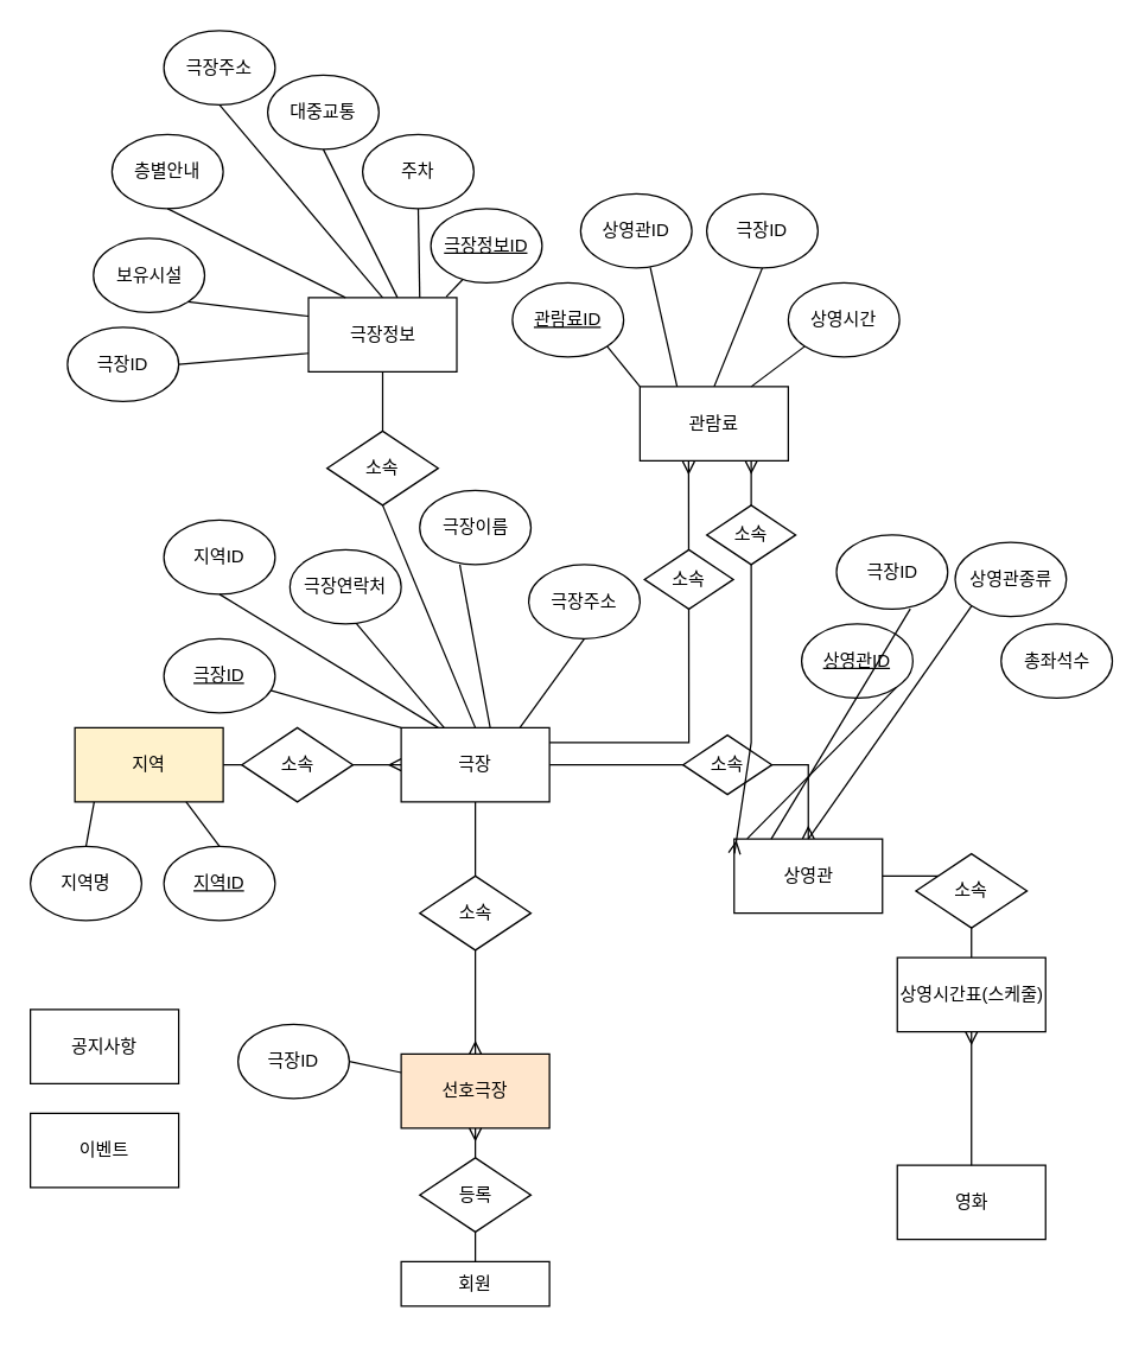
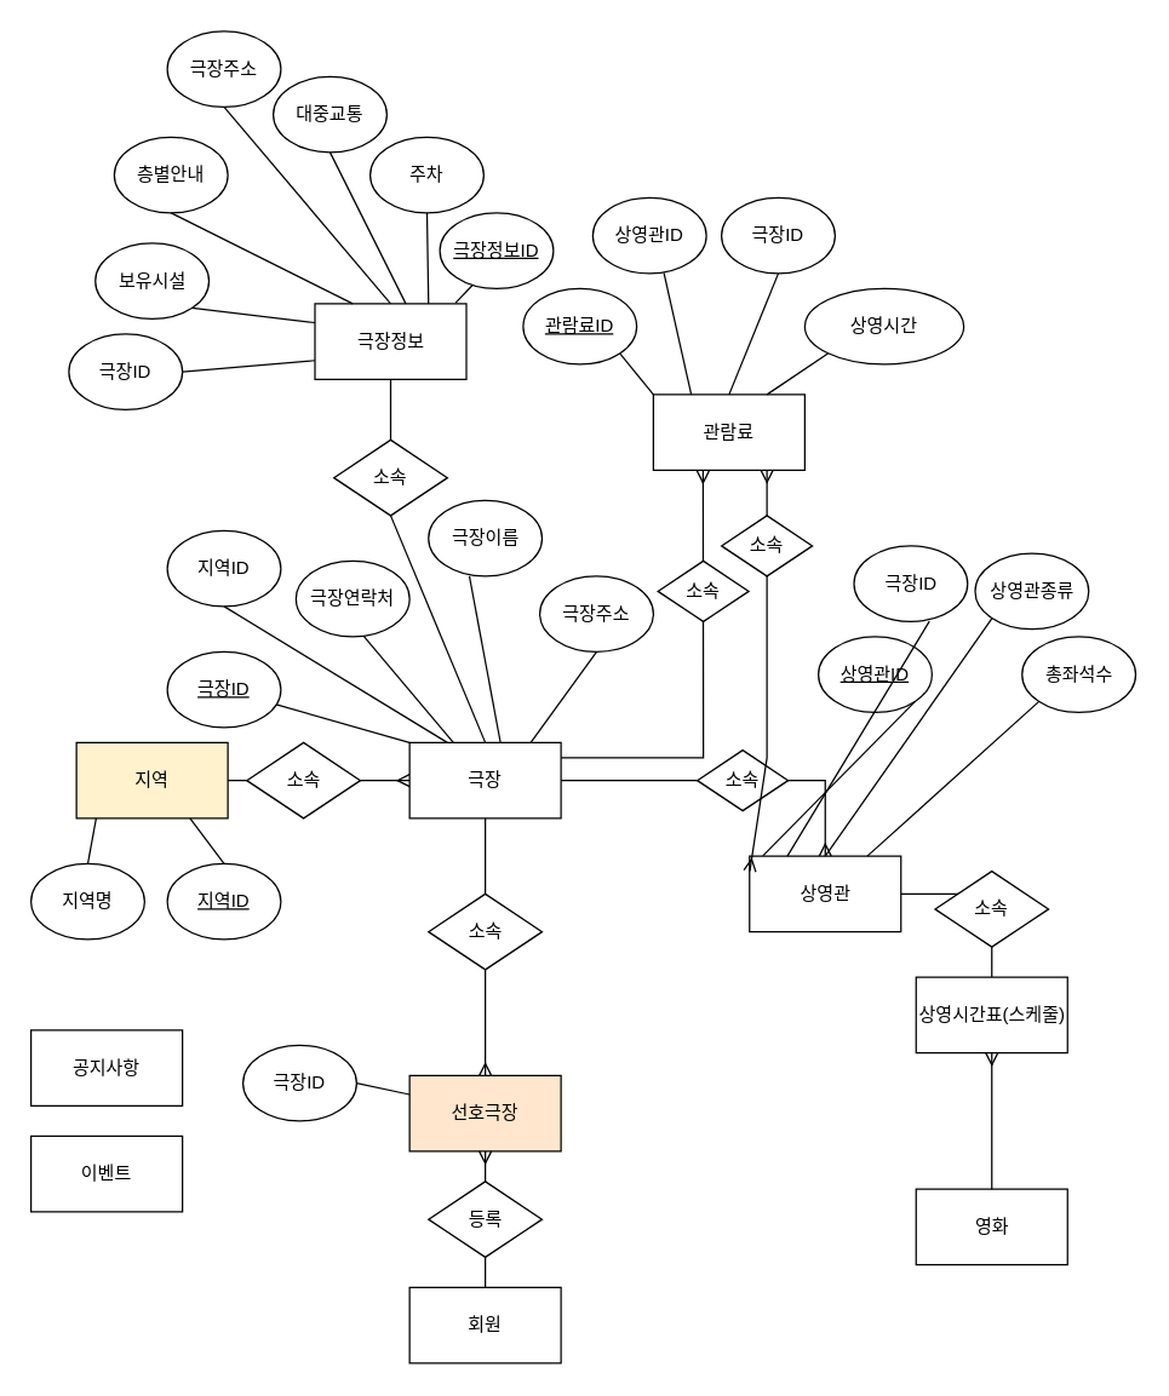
  <mxCell id="0" />
  <mxCell id="1" parent="0" />
  <mxCell id="2" value="" style="edgeStyle=orthogonalEdgeStyle;rounded=0;orthogonalLoop=1;jettySize=auto;html=1;endArrow=ERmany;endFill=0;" edge="1" parent="1" source="5" target="14"><mxGeometry relative="1" as="geometry" /></mxCell>
  <mxCell id="3" value="" style="edgeStyle=orthogonalEdgeStyle;rounded=0;orthogonalLoop=1;jettySize=auto;html=1;endArrow=ERmany;endFill=0;" edge="1" parent="1" source="5" target="10"><mxGeometry relative="1" as="geometry" /></mxCell>
  <mxCell id="4" value="" style="edgeStyle=orthogonalEdgeStyle;rounded=0;orthogonalLoop=1;jettySize=auto;html=1;entryX=1;entryY=0.5;entryDx=0;entryDy=0;endArrow=none;endFill=0;startArrow=ERmany;startFill=0;" edge="1" parent="1" source="5" target="8"><mxGeometry relative="1" as="geometry" /></mxCell>
  <mxCell id="5" value="극장" style="rounded=0;whiteSpace=wrap;html=1;" vertex="1" parent="1"><mxGeometry x="270" y="490" width="100" height="50" as="geometry" /></mxCell>
  <mxCell id="6" value="영화" style="rounded=0;whiteSpace=wrap;html=1;" vertex="1" parent="1"><mxGeometry x="604.5" y="785" width="100" height="50" as="geometry" /></mxCell>
- <mxCell id="7" value="회원" style="rounded=0;whiteSpace=wrap;html=1;" vertex="1" parent="1"><mxGeometry x="270" y="850" width="100" height="30" as="geometry" /></mxCell>
+ <mxCell id="7" value="회원" style="rounded=0;whiteSpace=wrap;html=1;" vertex="1" parent="1"><mxGeometry x="270" y="850" width="100" height="50" as="geometry" /></mxCell>
  <mxCell id="8" value="지역" style="rounded=0;whiteSpace=wrap;html=1;fillColor=#fff2cc;" vertex="1" parent="1"><mxGeometry x="50" y="490" width="100" height="50" as="geometry" /></mxCell>
  <mxCell id="9" value="" style="edgeStyle=orthogonalEdgeStyle;rounded=0;orthogonalLoop=1;jettySize=auto;html=1;endArrow=none;endFill=0;" edge="1" parent="1" source="10" target="16"><mxGeometry relative="1" as="geometry" /></mxCell>
  <mxCell id="10" value="상영관" style="rounded=0;whiteSpace=wrap;html=1;" vertex="1" parent="1"><mxGeometry x="494.5" y="565" width="100" height="50" as="geometry" /></mxCell>
  <mxCell id="11" value="이벤트" style="rounded=0;whiteSpace=wrap;html=1;" vertex="1" parent="1"><mxGeometry x="20" y="750" width="100" height="50" as="geometry" /></mxCell>
  <mxCell id="12" value="공지사항" style="rounded=0;whiteSpace=wrap;html=1;" vertex="1" parent="1"><mxGeometry x="20" y="680" width="100" height="50" as="geometry" /></mxCell>
  <mxCell id="13" value="" style="edgeStyle=orthogonalEdgeStyle;rounded=0;orthogonalLoop=1;jettySize=auto;html=1;endArrow=none;endFill=0;startArrow=none;startFill=0;" edge="1" parent="1" source="18" target="7"><mxGeometry relative="1" as="geometry" /></mxCell>
  <mxCell id="14" value="선호극장" style="rounded=0;whiteSpace=wrap;html=1;fillColor=#ffe6cc;" vertex="1" parent="1"><mxGeometry x="270" y="710" width="100" height="50" as="geometry" /></mxCell>
  <mxCell id="15" value="" style="edgeStyle=orthogonalEdgeStyle;rounded=0;orthogonalLoop=1;jettySize=auto;html=1;endArrow=none;endFill=0;startArrow=ERmany;startFill=0;" edge="1" parent="1" source="16" target="6"><mxGeometry relative="1" as="geometry" /></mxCell>
  <mxCell id="16" value="상영시간표(스케줄)" style="rounded=0;whiteSpace=wrap;html=1;" vertex="1" parent="1"><mxGeometry x="604.5" y="645" width="100" height="50" as="geometry" /></mxCell>
  <mxCell id="17" value="" style="edgeStyle=orthogonalEdgeStyle;rounded=0;orthogonalLoop=1;jettySize=auto;html=1;endArrow=none;endFill=0;startArrow=ERmany;startFill=0;" edge="1" parent="1" source="14" target="18"><mxGeometry relative="1" as="geometry"><mxPoint x="320" y="760" as="sourcePoint" /><mxPoint x="320" y="850" as="targetPoint" /></mxGeometry></mxCell>
  <mxCell id="18" value="등록" style="rhombus;whiteSpace=wrap;html=1;" vertex="1" parent="1"><mxGeometry x="282.5" y="780" width="75" height="50" as="geometry" /></mxCell>
  <mxCell id="19" value="소속" style="rhombus;whiteSpace=wrap;html=1;" vertex="1" parent="1"><mxGeometry x="282.5" y="590" width="75" height="50" as="geometry" /></mxCell>
  <mxCell id="20" value="&lt;u&gt;지역ID&lt;/u&gt;" style="ellipse;whiteSpace=wrap;html=1;" vertex="1" parent="1"><mxGeometry x="110" y="570" width="75" height="50" as="geometry" /></mxCell>
  <mxCell id="21" value="지역명" style="ellipse;whiteSpace=wrap;html=1;" vertex="1" parent="1"><mxGeometry x="20" y="570" width="75" height="50" as="geometry" /></mxCell>
  <mxCell id="22" value="" style="endArrow=none;html=1;rounded=0;exitX=0.5;exitY=0;exitDx=0;exitDy=0;" edge="1" parent="1" source="21"><mxGeometry width="50" height="50" relative="1" as="geometry"><mxPoint x="290" y="590" as="sourcePoint" /><mxPoint x="63" y="540" as="targetPoint" /></mxGeometry></mxCell>
  <mxCell id="23" value="" style="endArrow=none;html=1;rounded=0;exitX=0.75;exitY=1;exitDx=0;exitDy=0;entryX=0.5;entryY=0;entryDx=0;entryDy=0;" edge="1" parent="1" source="8" target="20"><mxGeometry width="50" height="50" relative="1" as="geometry"><mxPoint x="290" y="590" as="sourcePoint" /><mxPoint x="340" y="540" as="targetPoint" /></mxGeometry></mxCell>
  <mxCell id="24" value="&lt;u&gt;극장ID&lt;/u&gt;" style="ellipse;whiteSpace=wrap;html=1;" vertex="1" parent="1"><mxGeometry x="110" y="430" width="75" height="50" as="geometry" /></mxCell>
  <mxCell id="25" value="지역ID" style="ellipse;whiteSpace=wrap;html=1;" vertex="1" parent="1"><mxGeometry x="110" y="350" width="75" height="50" as="geometry" /></mxCell>
  <mxCell id="26" value="극장이름" style="ellipse;whiteSpace=wrap;html=1;" vertex="1" parent="1"><mxGeometry x="282.5" y="330" width="75" height="50" as="geometry" /></mxCell>
  <mxCell id="27" value="극장연락처" style="ellipse;whiteSpace=wrap;html=1;" vertex="1" parent="1"><mxGeometry x="195" y="370" width="75" height="50" as="geometry" /></mxCell>
  <mxCell id="28" value="극장주소" style="ellipse;whiteSpace=wrap;html=1;" vertex="1" parent="1"><mxGeometry x="356" y="380" width="75" height="50" as="geometry" /></mxCell>
  <mxCell id="29" value="" style="endArrow=none;html=1;rounded=0;exitX=0.25;exitY=0;exitDx=0;exitDy=0;entryX=0.5;entryY=1;entryDx=0;entryDy=0;" edge="1" parent="1" source="5" target="25"><mxGeometry width="50" height="50" relative="1" as="geometry"><mxPoint x="270" y="570" as="sourcePoint" /><mxPoint x="250" y="390" as="targetPoint" /></mxGeometry></mxCell>
  <mxCell id="30" value="" style="endArrow=none;html=1;rounded=0;exitX=0;exitY=0;exitDx=0;exitDy=0;" edge="1" parent="1" source="5" target="24"><mxGeometry width="50" height="50" relative="1" as="geometry"><mxPoint x="270" y="570" as="sourcePoint" /><mxPoint x="320" y="520" as="targetPoint" /></mxGeometry></mxCell>
  <mxCell id="31" value="" style="endArrow=none;html=1;rounded=0;entryX=0.6;entryY=1;entryDx=0;entryDy=0;entryPerimeter=0;" edge="1" parent="1" source="5" target="27"><mxGeometry width="50" height="50" relative="1" as="geometry"><mxPoint x="270" y="570" as="sourcePoint" /><mxPoint x="320" y="520" as="targetPoint" /></mxGeometry></mxCell>
  <mxCell id="32" value="" style="endArrow=none;html=1;rounded=0;entryX=0.36;entryY=1;entryDx=0;entryDy=0;entryPerimeter=0;exitX=0.6;exitY=0;exitDx=0;exitDy=0;exitPerimeter=0;" edge="1" parent="1" source="5" target="26"><mxGeometry width="50" height="50" relative="1" as="geometry"><mxPoint x="270" y="570" as="sourcePoint" /><mxPoint x="320" y="520" as="targetPoint" /></mxGeometry></mxCell>
  <mxCell id="33" value="" style="endArrow=none;html=1;rounded=0;entryX=0.5;entryY=1;entryDx=0;entryDy=0;exitX=0.8;exitY=0;exitDx=0;exitDy=0;exitPerimeter=0;" edge="1" parent="1" source="5" target="28"><mxGeometry width="50" height="50" relative="1" as="geometry"><mxPoint x="270" y="570" as="sourcePoint" /><mxPoint x="320" y="520" as="targetPoint" /></mxGeometry></mxCell>
  <mxCell id="34" value="&lt;u&gt;상영관ID&lt;/u&gt;" style="ellipse;whiteSpace=wrap;html=1;" vertex="1" parent="1"><mxGeometry x="540" y="420" width="75" height="50" as="geometry" /></mxCell>
  <mxCell id="35" value="극장ID" style="ellipse;whiteSpace=wrap;html=1;" vertex="1" parent="1"><mxGeometry x="563.5" y="360" width="75" height="50" as="geometry" /></mxCell>
  <mxCell id="36" value="상영관종류" style="ellipse;whiteSpace=wrap;html=1;" vertex="1" parent="1"><mxGeometry x="643.5" y="365" width="75" height="50" as="geometry" /></mxCell>
  <mxCell id="37" value="총좌석수" style="ellipse;whiteSpace=wrap;html=1;" vertex="1" parent="1"><mxGeometry x="674.5" y="420" width="75" height="50" as="geometry" /></mxCell>
  <mxCell id="38" value="" style="endArrow=none;html=1;rounded=0;entryX=1;entryY=1;entryDx=0;entryDy=0;exitX=0.088;exitY=-0.004;exitDx=0;exitDy=0;exitPerimeter=0;" edge="1" parent="1" source="10" target="34"><mxGeometry width="50" height="50" relative="1" as="geometry"><mxPoint x="660" y="570" as="sourcePoint" /><mxPoint x="710" y="520" as="targetPoint" /></mxGeometry></mxCell>
  <mxCell id="39" value="" style="endArrow=none;html=1;rounded=0;exitX=0.25;exitY=0;exitDx=0;exitDy=0;entryX=0.664;entryY=0.996;entryDx=0;entryDy=0;entryPerimeter=0;" edge="1" parent="1" source="10" target="35"><mxGeometry width="50" height="50" relative="1" as="geometry"><mxPoint x="660" y="570" as="sourcePoint" /><mxPoint x="550" y="420" as="targetPoint" /></mxGeometry></mxCell>
  <mxCell id="40" value="" style="endArrow=none;html=1;rounded=0;entryX=0;entryY=1;entryDx=0;entryDy=0;exitX=0.5;exitY=0;exitDx=0;exitDy=0;" edge="1" parent="1" source="10" target="36"><mxGeometry width="50" height="50" relative="1" as="geometry"><mxPoint x="660" y="570" as="sourcePoint" /><mxPoint x="710" y="520" as="targetPoint" /></mxGeometry></mxCell>
+ <mxCell id="41" value="" style="endArrow=none;html=1;rounded=0;entryX=0;entryY=1;entryDx=0;entryDy=0;" edge="1" parent="1" source="10" target="37"><mxGeometry width="50" height="50" relative="1" as="geometry"><mxPoint x="660" y="570" as="sourcePoint" /><mxPoint x="710" y="520" as="targetPoint" /></mxGeometry></mxCell>
  <mxCell id="42" value="극장ID" style="ellipse;whiteSpace=wrap;html=1;" vertex="1" parent="1"><mxGeometry x="160" y="690" width="75" height="50" as="geometry" /></mxCell>
  <mxCell id="43" value="" style="endArrow=none;html=1;rounded=0;exitX=1;exitY=0.5;exitDx=0;exitDy=0;entryX=0;entryY=0.25;entryDx=0;entryDy=0;" edge="1" parent="1" source="42" target="14"><mxGeometry width="50" height="50" relative="1" as="geometry"><mxPoint x="250" y="690" as="sourcePoint" /><mxPoint x="300" y="640" as="targetPoint" /></mxGeometry></mxCell>
  <mxCell id="44" value="소속" style="rhombus;whiteSpace=wrap;html=1;" vertex="1" parent="1"><mxGeometry x="162.5" y="490" width="75" height="50" as="geometry" /></mxCell>
  <mxCell id="45" value="소속" style="rhombus;whiteSpace=wrap;html=1;" vertex="1" parent="1"><mxGeometry x="460" y="495" width="60" height="40" as="geometry" /></mxCell>
  <mxCell id="46" value="소속" style="rhombus;whiteSpace=wrap;html=1;" vertex="1" parent="1"><mxGeometry x="617" y="575" width="75" height="50" as="geometry" /></mxCell>
  <mxCell id="47" value="관람료" style="rounded=0;whiteSpace=wrap;html=1;" vertex="1" parent="1"><mxGeometry x="431" width="100" height="50" as="geometry" y="260" /></mxCell>
  <mxCell id="48" value="상영관ID" style="ellipse;whiteSpace=wrap;html=1;" vertex="1" parent="1"><mxGeometry x="391" y="130" width="75" height="50" as="geometry" /></mxCell>
  <mxCell id="49" value="극장ID" style="ellipse;whiteSpace=wrap;html=1;" vertex="1" parent="1"><mxGeometry x="476" y="130" width="75" height="50" as="geometry" /></mxCell>
  <mxCell id="50" value="&lt;u&gt;관람료ID&lt;/u&gt;" style="ellipse;whiteSpace=wrap;html=1;" vertex="1" parent="1"><mxGeometry x="345" y="190" width="75" height="50" as="geometry" /></mxCell>
- <mxCell id="51" value="상영시간" style="ellipse;whiteSpace=wrap;html=1;" vertex="1" parent="1"><mxGeometry x="531" y="190" width="75" height="50" as="geometry" /></mxCell>
+ <mxCell id="51" value="상영시간" style="ellipse;whiteSpace=wrap;html=1;" vertex="1" parent="1"><mxGeometry x="531" y="190" width="105" height="50" as="geometry" /></mxCell>
  <mxCell id="52" value="" style="endArrow=ERmany;html=1;rounded=0;entryX=0.328;entryY=1.028;entryDx=0;entryDy=0;entryPerimeter=0;endFill=0;" edge="1" parent="1"><mxGeometry width="50" height="50" relative="1" as="geometry"><mxPoint x="370" y="500" as="sourcePoint" /><mxPoint x="463.8" y="310.4" as="targetPoint" /><Array as="points"><mxPoint x="464" y="500" /></Array></mxGeometry></mxCell>
  <mxCell id="53" value="" style="endArrow=ERmany;html=1;rounded=0;entryX=0.75;entryY=1;entryDx=0;entryDy=0;exitX=0.002;exitY=0.197;exitDx=0;exitDy=0;startArrow=ERmany;startFill=0;endFill=0;exitPerimeter=0;" edge="1" parent="1" source="10"><mxGeometry width="50" height="50" relative="1" as="geometry"><mxPoint x="604.5" y="502.5" as="sourcePoint" /><mxPoint x="506" y="310" as="targetPoint" /><Array as="points"><mxPoint x="506" y="500" /></Array></mxGeometry></mxCell>
  <mxCell id="54" value="" style="endArrow=none;html=1;rounded=0;entryX=1;entryY=1;entryDx=0;entryDy=0;exitX=0;exitY=0;exitDx=0;exitDy=0;" edge="1" parent="1" source="47" target="50"><mxGeometry width="50" height="50" relative="1" as="geometry"><mxPoint x="400" y="320" as="sourcePoint" /><mxPoint x="450" y="270" as="targetPoint" /></mxGeometry></mxCell>
  <mxCell id="55" value="" style="endArrow=none;html=1;rounded=0;entryX=0.626;entryY=0.993;entryDx=0;entryDy=0;entryPerimeter=0;exitX=0.25;exitY=0;exitDx=0;exitDy=0;" edge="1" parent="1" source="47" target="48"><mxGeometry width="50" height="50" relative="1" as="geometry"><mxPoint x="400" y="320" as="sourcePoint" /><mxPoint x="450" y="270" as="targetPoint" /></mxGeometry></mxCell>
  <mxCell id="56" value="" style="endArrow=none;html=1;rounded=0;entryX=0.5;entryY=1;entryDx=0;entryDy=0;exitX=0.5;exitY=0;exitDx=0;exitDy=0;" edge="1" parent="1" source="47" target="49"><mxGeometry width="50" height="50" relative="1" as="geometry"><mxPoint x="400" y="320" as="sourcePoint" /><mxPoint x="450" y="270" as="targetPoint" /></mxGeometry></mxCell>
  <mxCell id="57" value="" style="endArrow=none;html=1;rounded=0;entryX=0;entryY=1;entryDx=0;entryDy=0;exitX=0.75;exitY=0;exitDx=0;exitDy=0;" edge="1" parent="1" source="47" target="51"><mxGeometry width="50" height="50" relative="1" as="geometry"><mxPoint x="400" y="320" as="sourcePoint" /><mxPoint x="450" y="270" as="targetPoint" /></mxGeometry></mxCell>
  <mxCell id="58" value="극장정보" style="rounded=0;whiteSpace=wrap;html=1;" vertex="1" parent="1"><mxGeometry x="207.5" y="200" width="100" height="50" as="geometry" /></mxCell>
  <mxCell id="59" value="보유시설" style="ellipse;whiteSpace=wrap;html=1;" vertex="1" parent="1"><mxGeometry x="62.5" y="160" width="75" height="50" as="geometry" /></mxCell>
  <mxCell id="60" value="층별안내" style="ellipse;whiteSpace=wrap;html=1;" vertex="1" parent="1"><mxGeometry x="75" y="90" width="75" height="50" as="geometry" /></mxCell>
  <mxCell id="61" value="극장주소" style="ellipse;whiteSpace=wrap;html=1;" vertex="1" parent="1"><mxGeometry x="110" y="20" width="75" height="50" as="geometry" /></mxCell>
  <mxCell id="62" value="주차" style="ellipse;whiteSpace=wrap;html=1;" vertex="1" parent="1"><mxGeometry x="244" y="90" width="75" height="50" as="geometry" /></mxCell>
  <mxCell id="63" value="" style="endArrow=none;html=1;rounded=0;entryX=0.5;entryY=1;entryDx=0;entryDy=0;exitX=0.5;exitY=0;exitDx=0;exitDy=0;" edge="1" parent="1" source="75" target="58"><mxGeometry width="50" height="50" relative="1" as="geometry"><mxPoint x="350" y="360" as="sourcePoint" /><mxPoint x="400" y="310" as="targetPoint" /></mxGeometry></mxCell>
  <mxCell id="64" value="" style="endArrow=none;html=1;rounded=0;entryX=1;entryY=1;entryDx=0;entryDy=0;exitX=0;exitY=0.25;exitDx=0;exitDy=0;" edge="1" parent="1" source="58" target="59"><mxGeometry width="50" height="50" relative="1" as="geometry"><mxPoint x="300" y="320" as="sourcePoint" /><mxPoint x="350" y="270" as="targetPoint" /></mxGeometry></mxCell>
  <mxCell id="65" value="" style="endArrow=none;html=1;rounded=0;entryX=0.5;entryY=1;entryDx=0;entryDy=0;exitX=0.25;exitY=0;exitDx=0;exitDy=0;" edge="1" parent="1" source="58" target="60"><mxGeometry width="50" height="50" relative="1" as="geometry"><mxPoint x="270" y="170" as="sourcePoint" /><mxPoint x="320" y="120" as="targetPoint" /></mxGeometry></mxCell>
  <mxCell id="66" value="" style="endArrow=none;html=1;rounded=0;entryX=0.5;entryY=1;entryDx=0;entryDy=0;exitX=0.5;exitY=0;exitDx=0;exitDy=0;" edge="1" parent="1" source="58" target="61"><mxGeometry width="50" height="50" relative="1" as="geometry"><mxPoint x="270" y="170" as="sourcePoint" /><mxPoint x="320" y="120" as="targetPoint" /></mxGeometry></mxCell>
  <mxCell id="67" value="" style="endArrow=none;html=1;rounded=0;exitX=0.75;exitY=0;exitDx=0;exitDy=0;entryX=0.5;entryY=1;entryDx=0;entryDy=0;" edge="1" parent="1" source="58" target="62"><mxGeometry width="50" height="50" relative="1" as="geometry"><mxPoint x="270" y="170" as="sourcePoint" /><mxPoint x="320" y="120" as="targetPoint" /></mxGeometry></mxCell>
  <mxCell id="68" value="극장ID" style="ellipse;whiteSpace=wrap;html=1;" vertex="1" parent="1"><mxGeometry x="45" y="220" width="75" height="50" as="geometry" /></mxCell>
  <mxCell id="69" value="" style="endArrow=none;html=1;rounded=0;entryX=1;entryY=0.5;entryDx=0;entryDy=0;exitX=0;exitY=0.75;exitDx=0;exitDy=0;" edge="1" parent="1" source="58" target="68"><mxGeometry width="50" height="50" relative="1" as="geometry"><mxPoint x="300" y="330" as="sourcePoint" /><mxPoint x="350" y="280" as="targetPoint" /></mxGeometry></mxCell>
  <mxCell id="70" value="&lt;u&gt;극장정보ID&lt;/u&gt;" style="ellipse;whiteSpace=wrap;html=1;" vertex="1" parent="1"><mxGeometry x="290" y="140" width="75" height="50" as="geometry" /></mxCell>
  <mxCell id="71" value="" style="endArrow=none;html=1;rounded=0;exitX=0.929;exitY=-0.011;exitDx=0;exitDy=0;exitPerimeter=0;entryX=0.285;entryY=0.958;entryDx=0;entryDy=0;entryPerimeter=0;" edge="1" parent="1" source="58" target="70"><mxGeometry width="50" height="50" relative="1" as="geometry"><mxPoint x="330" y="230" as="sourcePoint" /><mxPoint x="380" y="180" as="targetPoint" /></mxGeometry></mxCell>
  <mxCell id="72" value="대중교통" style="ellipse;whiteSpace=wrap;html=1;" vertex="1" parent="1"><mxGeometry x="180" y="50" width="75" height="50" as="geometry" /></mxCell>
  <mxCell id="73" value="" style="endArrow=none;html=1;rounded=0;entryX=0.5;entryY=1;entryDx=0;entryDy=0;exitX=0.6;exitY=0;exitDx=0;exitDy=0;exitPerimeter=0;" edge="1" parent="1" source="58" target="72"><mxGeometry width="50" height="50" relative="1" as="geometry"><mxPoint x="340" y="300" as="sourcePoint" /><mxPoint x="390" y="250" as="targetPoint" /></mxGeometry></mxCell>
  <mxCell id="74" value="" style="endArrow=none;html=1;rounded=0;entryX=0.5;entryY=1;entryDx=0;entryDy=0;exitX=0.5;exitY=0;exitDx=0;exitDy=0;" edge="1" parent="1" source="5" target="75"><mxGeometry width="50" height="50" relative="1" as="geometry"><mxPoint x="320" y="490" as="sourcePoint" /><mxPoint x="220" y="270" as="targetPoint" /></mxGeometry></mxCell>
  <mxCell id="75" value="소속" style="rhombus;whiteSpace=wrap;html=1;" vertex="1" parent="1"><mxGeometry x="220" y="290" width="75" height="50" as="geometry" /></mxCell>
  <mxCell id="76" value="소속" style="rhombus;whiteSpace=wrap;html=1;" vertex="1" parent="1"><mxGeometry x="476" y="340" width="60" height="40" as="geometry" /></mxCell>
  <mxCell id="77" value="소속" style="rhombus;whiteSpace=wrap;html=1;" vertex="1" parent="1"><mxGeometry x="434" y="370" width="60" height="40" as="geometry" /></mxCell>
